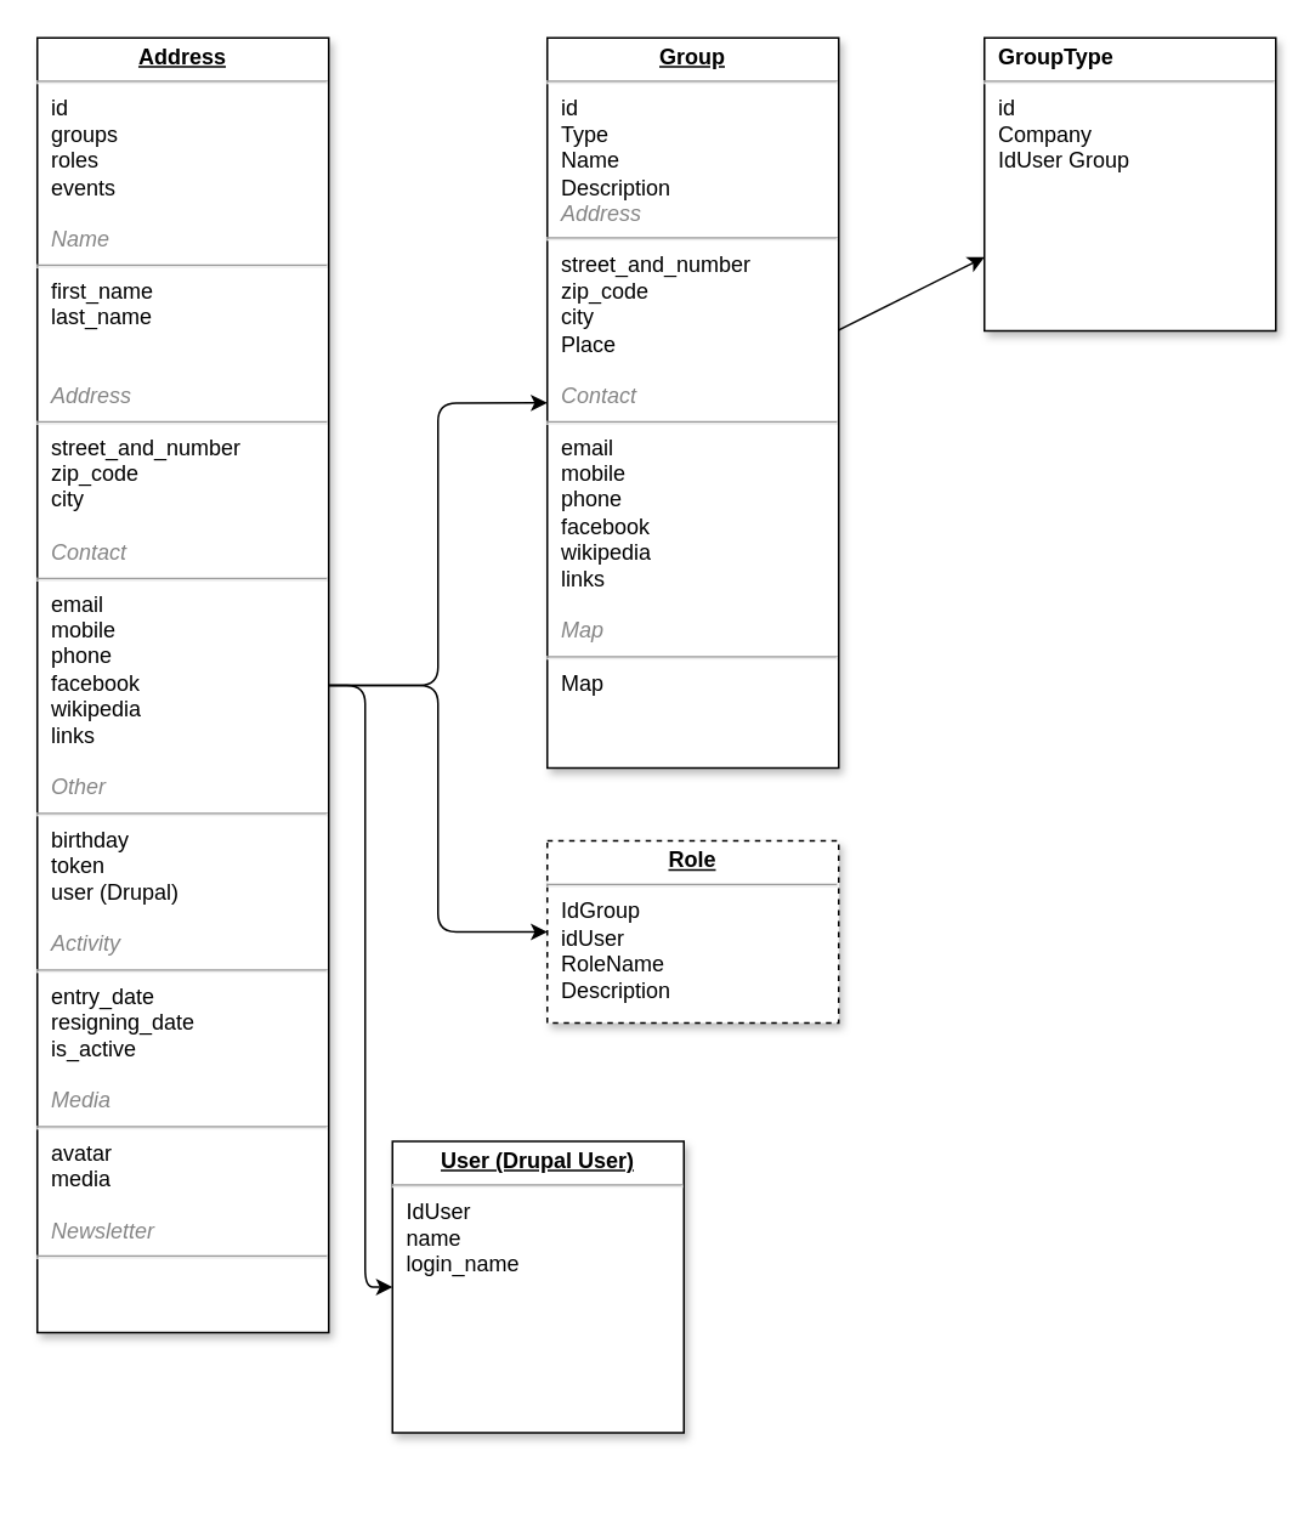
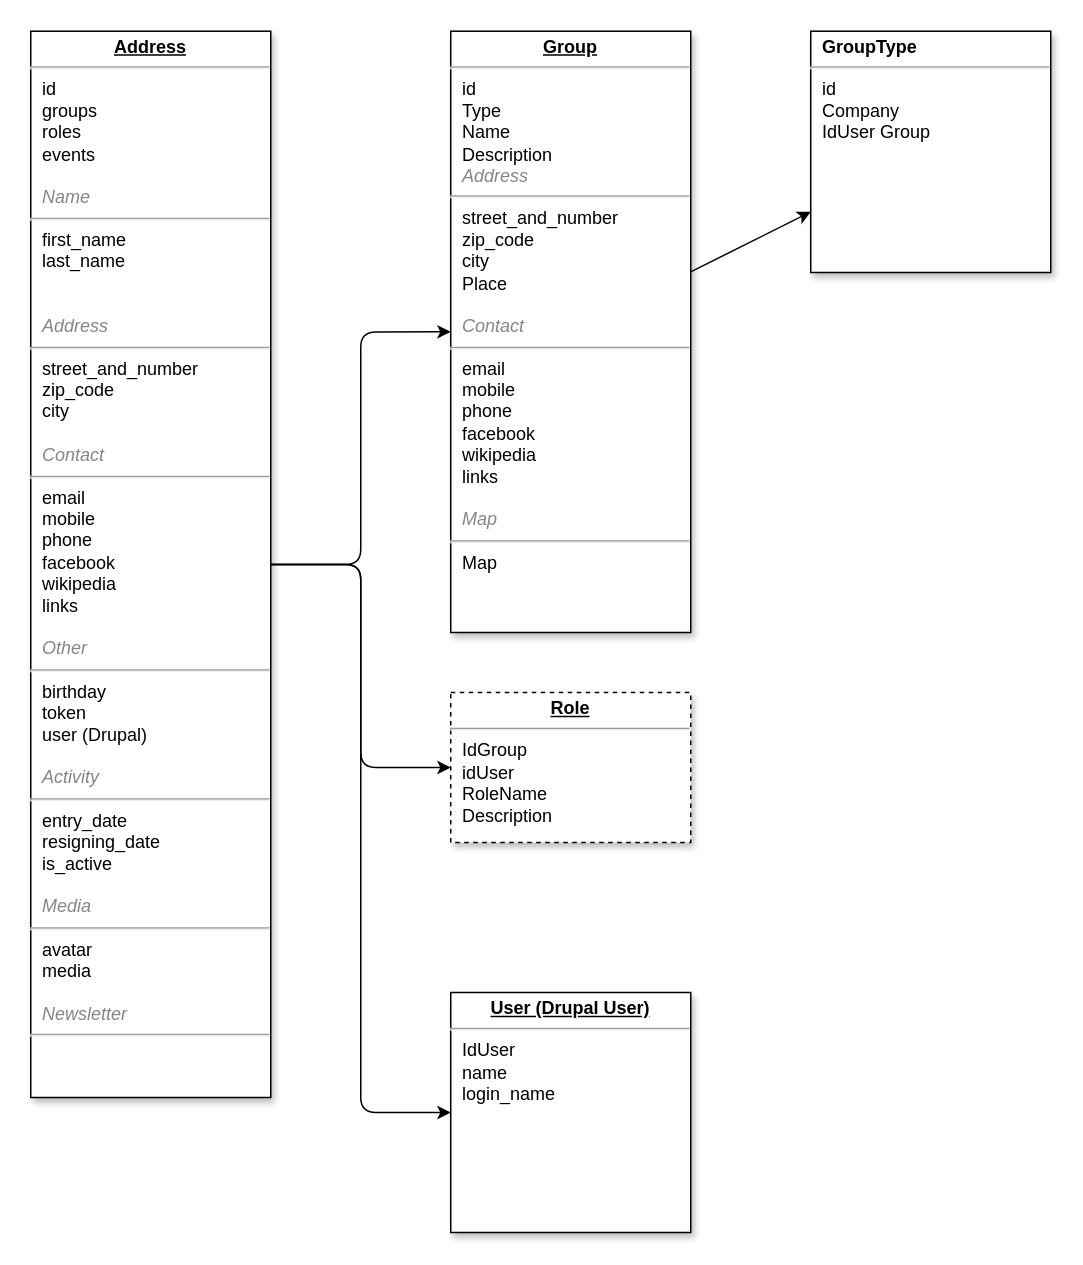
  <mxCell id="0" />
  <mxCell id="1" parent="0" />
  <mxCell id="2" value="&lt;p style=&quot;margin: 0px ; margin-top: 4px ; text-align: center ; text-decoration: underline&quot;&gt;&lt;strong&gt;Role&lt;/strong&gt;&lt;/p&gt;&lt;hr&gt;&lt;p style=&quot;margin: 0px ; margin-left: 8px&quot;&gt;IdGroup&lt;/p&gt;&lt;p style=&quot;margin: 0px ; margin-left: 8px&quot;&gt;idUser&lt;br&gt;RoleName&lt;/p&gt;&lt;p style=&quot;margin: 0px ; margin-left: 8px&quot;&gt;Description&lt;/p&gt;" style="verticalAlign=top;align=left;overflow=fill;fontSize=12;fontFamily=Helvetica;html=1;shadow=1;dashed=1;" parent="1" vertex="1"><mxGeometry x="300" y="461" width="160" height="100" as="geometry" /></mxCell>
  <mxCell id="3" value="&lt;p style=&quot;margin: 0px ; margin-top: 4px ; text-align: center ; text-decoration: underline&quot;&gt;&lt;/p&gt;&lt;p style=&quot;margin: 0px ; margin-left: 8px&quot;&gt;&lt;b&gt;GroupType&lt;/b&gt;&lt;/p&gt;&lt;hr&gt;&lt;p style=&quot;margin: 0px ; margin-left: 8px&quot;&gt;id&lt;/p&gt;&lt;p style=&quot;margin: 0px ; margin-left: 8px&quot;&gt;Company&lt;/p&gt;&lt;p style=&quot;margin: 0px ; margin-left: 8px&quot;&gt;IdUser Group&lt;/p&gt;" style="verticalAlign=top;align=left;overflow=fill;fontSize=12;fontFamily=Helvetica;html=1;shadow=1;" parent="1" vertex="1"><mxGeometry x="540" y="20.14" width="160" height="160.86" as="geometry" /></mxCell>
  <mxCell id="4" value="&lt;p style=&quot;margin: 0px ; margin-top: 4px ; text-align: center ; text-decoration: underline&quot;&gt;&lt;strong&gt;Group&lt;/strong&gt;&lt;/p&gt;&lt;hr&gt;&lt;p style=&quot;margin: 0px ; margin-left: 8px&quot;&gt;id&lt;/p&gt;&lt;p style=&quot;margin: 0px ; margin-left: 8px&quot;&gt;Type&lt;/p&gt;&lt;p style=&quot;margin: 0px ; margin-left: 8px&quot;&gt;Name&lt;/p&gt;&lt;p style=&quot;margin: 0px ; margin-left: 8px&quot;&gt;Description&lt;/p&gt;&lt;p style=&quot;margin: 0px 0px 0px 8px&quot;&gt;&lt;i&gt;&lt;font color=&quot;#858585&quot;&gt;Address&lt;/font&gt;&lt;/i&gt;&lt;br&gt;&lt;/p&gt;&lt;hr&gt;&lt;p style=&quot;margin: 0px 0px 0px 8px&quot;&gt;street_and_number&lt;i&gt;&lt;font color=&quot;#858585&quot;&gt;&lt;br&gt;&lt;/font&gt;&lt;/i&gt;&lt;/p&gt;&lt;p style=&quot;margin: 0px 0px 0px 8px&quot;&gt;zip_code&lt;br&gt;&lt;/p&gt;&lt;p style=&quot;margin: 0px 0px 0px 8px&quot;&gt;city&lt;i&gt;&lt;font color=&quot;#858585&quot;&gt;&lt;br&gt;&lt;/font&gt;&lt;/i&gt;&lt;/p&gt;&lt;p style=&quot;margin: 0px 0px 0px 8px&quot;&gt;Place&lt;/p&gt;&lt;p style=&quot;margin: 0px 0px 0px 8px&quot;&gt;&lt;i&gt;&lt;font color=&quot;#858585&quot;&gt;&lt;br&gt;&lt;/font&gt;&lt;/i&gt;&lt;/p&gt;&lt;p style=&quot;margin: 0px 0px 0px 8px&quot;&gt;&lt;i&gt;&lt;font color=&quot;#858585&quot;&gt;Contact&lt;/font&gt;&lt;/i&gt;&lt;/p&gt;&lt;hr&gt;&lt;p style=&quot;margin: 0px 0px 0px 8px&quot;&gt;email&lt;i&gt;&lt;font color=&quot;#858585&quot;&gt;&lt;br&gt;&lt;/font&gt;&lt;/i&gt;&lt;/p&gt;&lt;p style=&quot;margin: 0px 0px 0px 8px&quot;&gt;mobile&lt;br&gt;&lt;/p&gt;&lt;p style=&quot;margin: 0px 0px 0px 8px&quot;&gt;phone&lt;br&gt;&lt;/p&gt;&lt;p style=&quot;margin: 0px 0px 0px 8px&quot;&gt;facebook&lt;br&gt;&lt;/p&gt;&lt;p style=&quot;margin: 0px 0px 0px 8px&quot;&gt;wikipedia&lt;br&gt;&lt;/p&gt;&lt;p style=&quot;margin: 0px 0px 0px 8px&quot;&gt;links&lt;/p&gt;&lt;p style=&quot;margin: 0px 0px 0px 8px&quot;&gt;&lt;br&gt;&lt;/p&gt;&lt;p style=&quot;margin: 0px 0px 0px 8px&quot;&gt;&lt;i&gt;&lt;font color=&quot;#858585&quot;&gt;Map&lt;/font&gt;&lt;/i&gt;&lt;/p&gt;&lt;hr&gt;&lt;p style=&quot;margin: 0px 0px 0px 8px&quot;&gt;Map&lt;/p&gt;" style="verticalAlign=top;align=left;overflow=fill;fontSize=12;fontFamily=Helvetica;html=1;shadow=1;" parent="1" vertex="1"><mxGeometry x="300" y="20.14" width="160" height="400.86" as="geometry" /></mxCell>
- <mxCell id="5" value="&lt;p style=&quot;margin: 0px ; margin-top: 4px ; text-align: center ; text-decoration: underline&quot;&gt;&lt;strong&gt;User (Drupal User)&lt;/strong&gt;&lt;/p&gt;&lt;hr&gt;&lt;p style=&quot;margin: 0px ; margin-left: 8px&quot;&gt;IdUser&lt;/p&gt;&lt;p style=&quot;margin: 0px ; margin-left: 8px&quot;&gt;name&lt;/p&gt;&lt;p style=&quot;margin: 0px ; margin-left: 8px&quot;&gt;login_name&lt;/p&gt;" style="verticalAlign=top;align=left;overflow=fill;fontSize=12;fontFamily=Helvetica;html=1;shadow=1;" parent="1" vertex="1"><mxGeometry x="215" y="626" width="160" height="160" as="geometry" /></mxCell>
+ <mxCell id="5" value="&lt;p style=&quot;margin: 0px ; margin-top: 4px ; text-align: center ; text-decoration: underline&quot;&gt;&lt;strong&gt;User (Drupal User)&lt;/strong&gt;&lt;/p&gt;&lt;hr&gt;&lt;p style=&quot;margin: 0px ; margin-left: 8px&quot;&gt;IdUser&lt;/p&gt;&lt;p style=&quot;margin: 0px ; margin-left: 8px&quot;&gt;name&lt;/p&gt;&lt;p style=&quot;margin: 0px ; margin-left: 8px&quot;&gt;login_name&lt;/p&gt;" style="verticalAlign=top;align=left;overflow=fill;fontSize=12;fontFamily=Helvetica;html=1;shadow=1;" parent="1" vertex="1"><mxGeometry x="300" y="661" width="160" height="160" as="geometry" /></mxCell>
  <mxCell id="6" style="edgeStyle=orthogonalEdgeStyle;curved=0;rounded=1;sketch=0;orthogonalLoop=1;jettySize=auto;html=1;entryX=0;entryY=0.5;entryDx=0;entryDy=0;" edge="1" parent="1" source="9" target="4"><mxGeometry relative="1" as="geometry" /></mxCell>
  <mxCell id="7" style="edgeStyle=orthogonalEdgeStyle;curved=0;rounded=1;sketch=0;orthogonalLoop=1;jettySize=auto;html=1;entryX=0;entryY=0.5;entryDx=0;entryDy=0;" edge="1" parent="1" source="9" target="2"><mxGeometry relative="1" as="geometry" /></mxCell>
  <mxCell id="8" style="edgeStyle=orthogonalEdgeStyle;curved=0;rounded=1;sketch=0;orthogonalLoop=1;jettySize=auto;html=1;" edge="1" parent="1" source="9" target="5"><mxGeometry relative="1" as="geometry" /></mxCell>
  <mxCell id="9" value="&lt;p style=&quot;margin: 0px ; margin-top: 4px ; text-align: center ; text-decoration: underline&quot;&gt;&lt;strong&gt;Address&lt;/strong&gt;&lt;/p&gt;&lt;hr&gt;&lt;p style=&quot;margin: 0px ; margin-left: 8px&quot;&gt;id&lt;/p&gt;&lt;p style=&quot;margin: 0px ; margin-left: 8px&quot;&gt;groups&lt;/p&gt;&lt;p style=&quot;margin: 0px ; margin-left: 8px&quot;&gt;roles&lt;/p&gt;&lt;p style=&quot;margin: 0px ; margin-left: 8px&quot;&gt;events&lt;/p&gt;&lt;p style=&quot;margin: 0px ; margin-left: 8px&quot;&gt;&lt;br&gt;&lt;/p&gt;&lt;p style=&quot;margin: 0px ; margin-left: 8px&quot;&gt;&lt;i&gt;&lt;font color=&quot;#858585&quot;&gt;Name&lt;/font&gt;&lt;/i&gt;&lt;/p&gt;&lt;hr&gt;&lt;p style=&quot;margin: 0px ; margin-left: 8px&quot;&gt;first_name&lt;br&gt;&lt;/p&gt;&lt;p style=&quot;margin: 0px ; margin-left: 8px&quot;&gt;last_name&lt;br&gt;&lt;/p&gt;&lt;p style=&quot;margin: 0px ; margin-left: 8px&quot;&gt;&lt;br&gt;&lt;/p&gt;&lt;p style=&quot;margin: 0px ; margin-left: 8px&quot;&gt;&lt;br&gt;&lt;/p&gt;&lt;p style=&quot;margin: 0px ; margin-left: 8px&quot;&gt;&lt;i&gt;&lt;font color=&quot;#858585&quot;&gt;Address&lt;/font&gt;&lt;/i&gt;&lt;br&gt;&lt;/p&gt;&lt;hr&gt;&lt;p style=&quot;margin: 0px ; margin-left: 8px&quot;&gt;street_and_number&lt;i&gt;&lt;font color=&quot;#858585&quot;&gt;&lt;br&gt;&lt;/font&gt;&lt;/i&gt;&lt;/p&gt;&lt;p style=&quot;margin: 0px ; margin-left: 8px&quot;&gt;zip_code&lt;br&gt;&lt;/p&gt;&lt;p style=&quot;margin: 0px ; margin-left: 8px&quot;&gt;city&lt;i&gt;&lt;font color=&quot;#858585&quot;&gt;&lt;br&gt;&lt;/font&gt;&lt;/i&gt;&lt;/p&gt;&lt;p style=&quot;margin: 0px ; margin-left: 8px&quot;&gt;&lt;i&gt;&lt;font color=&quot;#858585&quot;&gt;&lt;br&gt;&lt;/font&gt;&lt;/i&gt;&lt;/p&gt;&lt;p style=&quot;margin: 0px ; margin-left: 8px&quot;&gt;&lt;i&gt;&lt;font color=&quot;#858585&quot;&gt;Contact&lt;/font&gt;&lt;/i&gt;&lt;/p&gt;&lt;hr&gt;&lt;p style=&quot;margin: 0px ; margin-left: 8px&quot;&gt;email&lt;i&gt;&lt;font color=&quot;#858585&quot;&gt;&lt;br&gt;&lt;/font&gt;&lt;/i&gt;&lt;/p&gt;&lt;p style=&quot;margin: 0px ; margin-left: 8px&quot;&gt;mobile&lt;br&gt;&lt;/p&gt;&lt;p style=&quot;margin: 0px ; margin-left: 8px&quot;&gt;phone&lt;br&gt;&lt;/p&gt;&lt;p style=&quot;margin: 0px ; margin-left: 8px&quot;&gt;facebook&lt;br&gt;&lt;/p&gt;&lt;p style=&quot;margin: 0px ; margin-left: 8px&quot;&gt;wikipedia&lt;br&gt;&lt;/p&gt;&lt;p style=&quot;margin: 0px ; margin-left: 8px&quot;&gt;links&lt;br&gt;&lt;/p&gt;&lt;p style=&quot;margin: 0px ; margin-left: 8px&quot;&gt;&lt;br&gt;&lt;/p&gt;&lt;p style=&quot;margin: 0px 0px 0px 8px&quot;&gt;&lt;i&gt;&lt;font color=&quot;#858585&quot;&gt;Other&lt;/font&gt;&lt;/i&gt;&lt;/p&gt;&lt;hr&gt;&lt;p style=&quot;margin: 0px ; margin-left: 8px&quot;&gt;birthday&lt;/p&gt;&lt;p style=&quot;margin: 0px ; margin-left: 8px&quot;&gt;token&lt;br&gt;&lt;/p&gt;&lt;p style=&quot;margin: 0px ; margin-left: 8px&quot;&gt;user (Drupal)&lt;br&gt;&lt;/p&gt;&lt;p style=&quot;margin: 0px ; margin-left: 8px&quot;&gt;&lt;br&gt;&lt;/p&gt;&lt;p style=&quot;margin: 0px ; margin-left: 8px&quot;&gt;&lt;i&gt;&lt;font color=&quot;#858585&quot;&gt;Activity&lt;/font&gt;&lt;/i&gt;&lt;/p&gt;&lt;hr&gt;&lt;p style=&quot;margin: 0px ; margin-left: 8px&quot;&gt;entry_date&lt;br&gt;&lt;/p&gt;&lt;p style=&quot;margin: 0px ; margin-left: 8px&quot;&gt;resigning_date&lt;span&gt;&lt;br&gt;&lt;/span&gt;&lt;/p&gt;&lt;p style=&quot;margin: 0px ; margin-left: 8px&quot;&gt;is_active&lt;br&gt;&lt;/p&gt;&lt;p style=&quot;margin: 0px ; margin-left: 8px&quot;&gt;&lt;br&gt;&lt;/p&gt;&lt;p style=&quot;margin: 0px ; margin-left: 8px&quot;&gt;&lt;i&gt;&lt;font color=&quot;#858585&quot;&gt;Media&lt;/font&gt;&lt;/i&gt;&lt;span&gt;&lt;br&gt;&lt;/span&gt;&lt;/p&gt;&lt;hr&gt;&lt;p style=&quot;margin: 0px ; margin-left: 8px&quot;&gt;avatar&lt;br&gt;&lt;/p&gt;&lt;p style=&quot;margin: 0px ; margin-left: 8px&quot;&gt;media&lt;/p&gt;&lt;p style=&quot;margin: 0px ; margin-left: 8px&quot;&gt;&lt;br&gt;&lt;/p&gt;&lt;p style=&quot;margin: 0px 0px 0px 8px&quot;&gt;&lt;i&gt;&lt;font color=&quot;#858585&quot;&gt;Newsletter&lt;/font&gt;&lt;/i&gt;&lt;br&gt;&lt;/p&gt;&lt;hr&gt;&lt;p style=&quot;margin: 0px 0px 0px 8px&quot;&gt;&lt;br&gt;&lt;/p&gt;" style="verticalAlign=top;align=left;overflow=fill;fontSize=12;fontFamily=Helvetica;html=1;shadow=1;" parent="1" vertex="1"><mxGeometry x="20" y="20.14" width="160" height="710.86" as="geometry" /></mxCell>
  <mxCell id="10" value="" style="endArrow=classic;html=1;" edge="1" parent="1" source="4" target="3"><mxGeometry width="50" height="50" relative="1" as="geometry"><mxPoint x="580" y="411" as="sourcePoint" /><mxPoint x="630" y="361" as="targetPoint" /></mxGeometry></mxCell>
